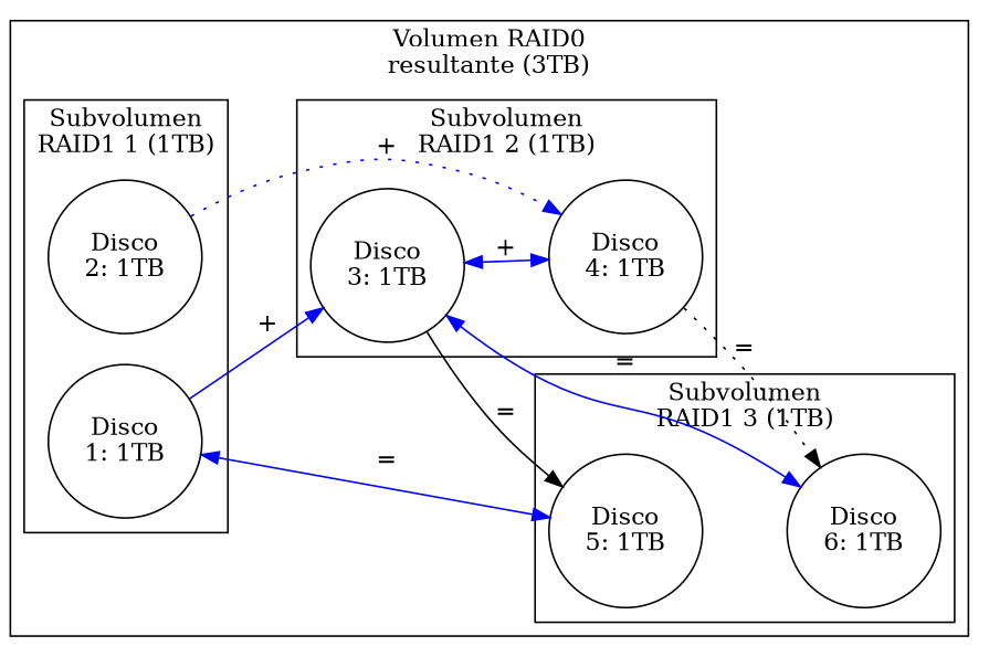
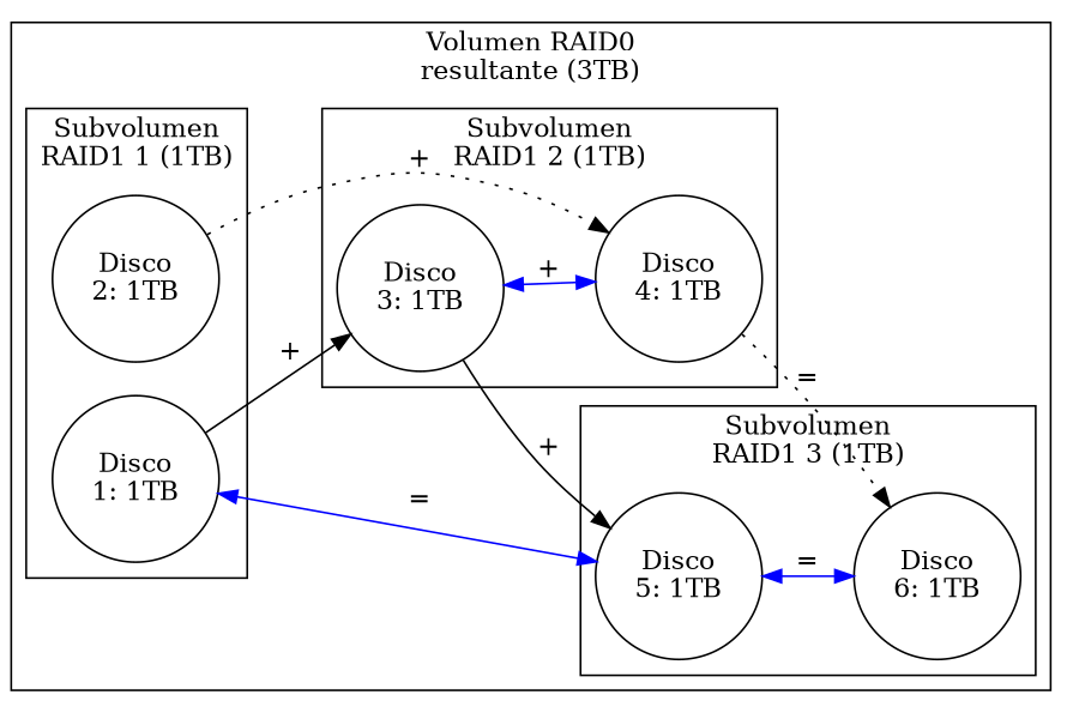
  digraph {
    rankdir=LR
    node [shape=circle]
    n1 [label="Disco\n1: 1TB"]
    n2 [label="Disco\n2: 1TB"]
    n3 [label="Disco\n3: 1TB"]
    n4 [label="Disco\n4: 1TB"]
    n5 [label="Disco\n5: 1TB"]
    n6 [label="Disco\n6: 1TB"]
    subgraph cluster_1 {
      label="Volumen RAID0\nresultante (3TB)"
      subgraph cluster_2 {
        label="Subvolumen\nRAID1 1 (1TB)"
        n1
        n2
      }
      subgraph cluster_3 {
        label="Subvolumen\nRAID1 2 (1TB)"
        n3
        n4
      }
      subgraph cluster_4 {
        label="Subvolumen\nRAID1 3 (1TB)"
        n5
        n6
      }
    }
-   n1 -> n3 [label="+" color=blue]
+   n1 -> n3 [label="+"]
    n1 -> n5 [color=blue dir=both label="="]
-   n2 -> n4 [label="+" style=dotted color=blue]
+   n2 -> n4 [label="+" style=dotted]
    n3 -> n4 [color=blue dir=both label="+"]
-   n3 -> n5 [label="="]
+   n3 -> n5 [label="+"]
    n4 -> n6 [label="=" style=dotted]
-   n3 -> n6 [color=blue dir=both label="="]
+   n5 -> n6 [color=blue dir=both label="="]
  }
